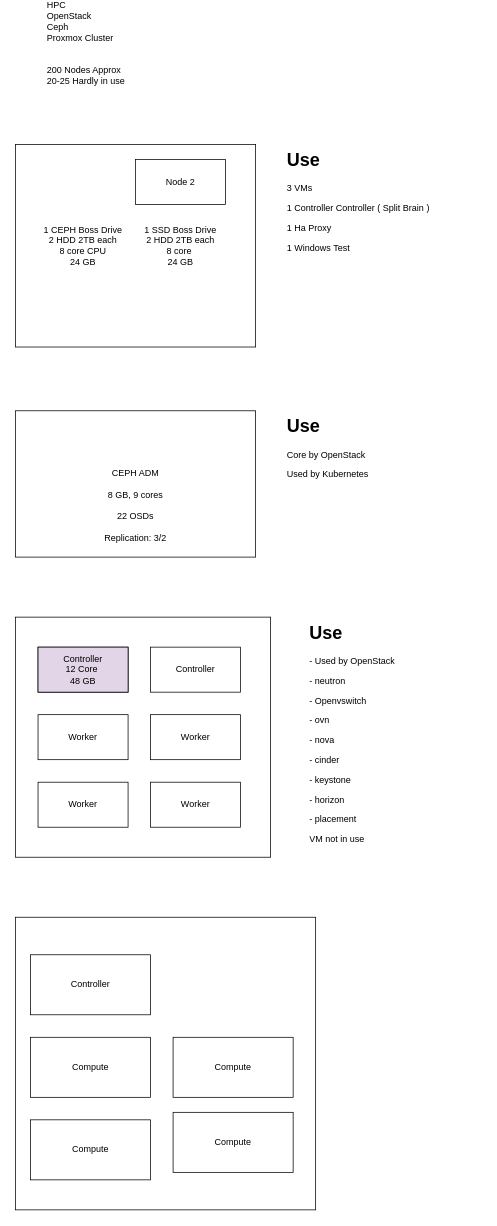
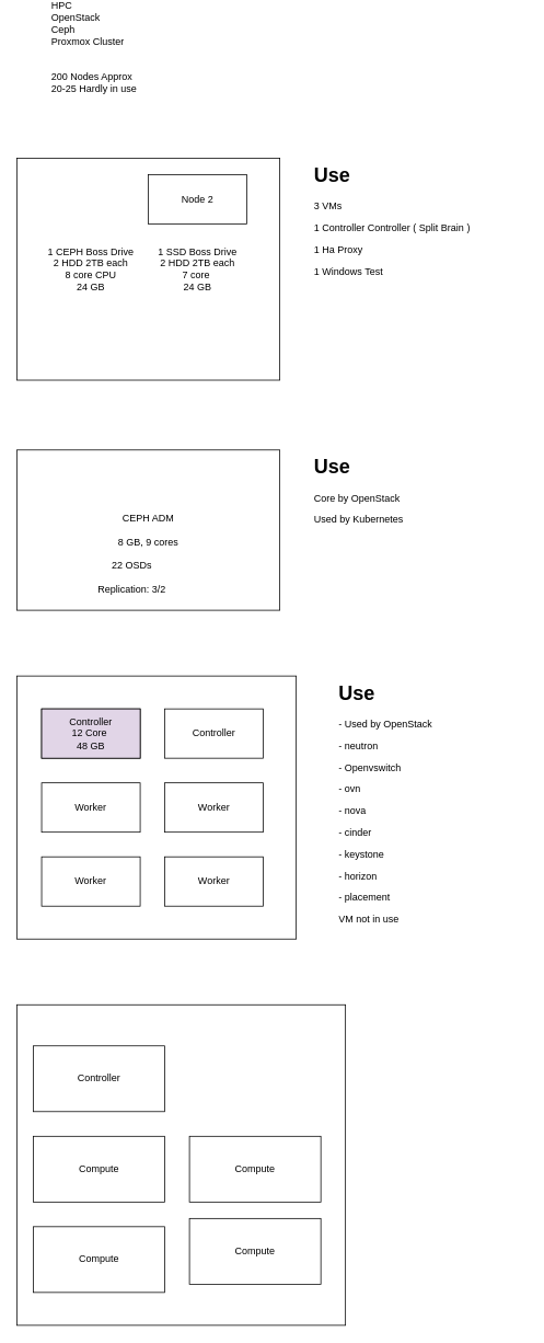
  <mxCell id="0" />
  <mxCell id="1" parent="0" />
  <mxCell id="2" value="" style="rounded=0;whiteSpace=wrap;html=1;" vertex="1" parent="1"><mxGeometry x="20" y="190" width="320" height="270" as="geometry" /></mxCell>
  <mxCell id="3" value="HPC&lt;div&gt;OpenStack&lt;/div&gt;&lt;div&gt;Ceph&lt;/div&gt;&lt;div&gt;Proxmox Cluster&lt;/div&gt;&lt;div&gt;&lt;br&gt;&lt;/div&gt;&lt;div&gt;&lt;br&gt;&lt;/div&gt;&lt;div&gt;200 Nodes Approx&lt;/div&gt;&lt;div&gt;20-25 Hardly in use&lt;/div&gt;" style="text;html=1;align=left;verticalAlign=middle;whiteSpace=wrap;rounded=0;" vertex="1" parent="1"><mxGeometry x="60" y="20" width="150" height="70" as="geometry" /></mxCell>
  <mxCell id="4" value="Node 2" style="rounded=0;whiteSpace=wrap;html=1;labelBackgroundColor=default;" vertex="1" parent="1"><mxGeometry x="180" y="210" width="120" height="60" as="geometry" /></mxCell>
  <mxCell id="5" value="1 CEPH Boss Drive&lt;div&gt;2 HDD 2TB each&lt;/div&gt;&lt;div&gt;8 core CPU&lt;/div&gt;&lt;div&gt;24 GB&lt;/div&gt;" style="text;html=1;align=center;verticalAlign=middle;whiteSpace=wrap;rounded=0;" vertex="1" parent="1"><mxGeometry x="40" y="290" width="140" height="70" as="geometry" /></mxCell>
- <mxCell id="6" value="1 SSD Boss Drive&lt;div&gt;2 HDD 2TB each&lt;/div&gt;&lt;div&gt;8 core&amp;nbsp;&lt;/div&gt;&lt;div&gt;24 GB&lt;/div&gt;" style="text;html=1;align=center;verticalAlign=middle;whiteSpace=wrap;rounded=0;" vertex="1" parent="1"><mxGeometry x="170" y="290" width="140" height="70" as="geometry" /></mxCell>
+ <mxCell id="6" value="1 SSD Boss Drive&lt;div&gt;2 HDD 2TB each&lt;/div&gt;&lt;div&gt;7 core&amp;nbsp;&lt;/div&gt;&lt;div&gt;24 GB&lt;/div&gt;" style="text;html=1;align=center;verticalAlign=middle;whiteSpace=wrap;rounded=0;" vertex="1" parent="1"><mxGeometry x="170" y="290" width="140" height="70" as="geometry" /></mxCell>
  <mxCell id="7" value="&lt;h1 style=&quot;margin-top: 0px;&quot;&gt;Use&lt;/h1&gt;&lt;p&gt;3 VMs&lt;/p&gt;&lt;p&gt;1 Controller Controller ( Split Brain )&lt;/p&gt;&lt;p&gt;1 Ha Proxy&lt;/p&gt;&lt;p&gt;1 Windows Test&lt;/p&gt;" style="text;html=1;whiteSpace=wrap;overflow=hidden;rounded=0;" vertex="1" parent="1"><mxGeometry x="380" y="190" width="230" height="170" as="geometry" /></mxCell>
  <mxCell id="8" value="CEPH ADM&lt;div&gt;&lt;br&gt;&lt;/div&gt;&lt;div&gt;8 GB, 9 cores&lt;/div&gt;" style="rounded=0;whiteSpace=wrap;html=1;" vertex="1" parent="1"><mxGeometry x="20" y="545" width="320" height="195" as="geometry" /></mxCell>
- <mxCell id="9" value="22 OSDs&lt;div&gt;&lt;br&gt;&lt;/div&gt;&lt;div&gt;Replication: 3/2&lt;/div&gt;" style="text;html=1;align=center;verticalAlign=middle;whiteSpace=wrap;rounded=0;" vertex="1" parent="1"><mxGeometry x="115" y="670" width="130" height="60" as="geometry" /></mxCell>
+ <mxCell id="9" value="22 OSDs&lt;div&gt;&lt;br&gt;&lt;/div&gt;&lt;div&gt;Replication: 3/2&lt;/div&gt;" style="text;html=1;align=center;verticalAlign=middle;whiteSpace=wrap;rounded=0;" vertex="1" parent="1"><mxGeometry x="95" y="670" width="130" height="60" as="geometry" /></mxCell>
  <mxCell id="10" value="&lt;h1 style=&quot;margin-top: 0px;&quot;&gt;Use&lt;/h1&gt;&lt;p&gt;Core by OpenStack&lt;/p&gt;&lt;p&gt;Used by Kubernetes&lt;/p&gt;" style="text;html=1;whiteSpace=wrap;overflow=hidden;rounded=0;" vertex="1" parent="1"><mxGeometry x="380" y="545" width="230" height="170" as="geometry" /></mxCell>
  <mxCell id="11" value="" style="group" vertex="1" connectable="0" parent="1"><mxGeometry x="20" y="820" width="620" height="320" as="geometry" /></mxCell>
  <mxCell id="12" value="" style="group" vertex="1" connectable="0" parent="11"><mxGeometry width="340" height="320" as="geometry" /></mxCell>
  <mxCell id="13" value="" style="rounded=0;whiteSpace=wrap;html=1;fillColor=none;" vertex="1" parent="12"><mxGeometry width="340" height="320" as="geometry" /></mxCell>
  <mxCell id="14" value="" style="group" vertex="1" connectable="0" parent="12"><mxGeometry x="30" y="40" width="270" height="240" as="geometry" /></mxCell>
  <mxCell id="15" value="" style="rounded=0;whiteSpace=wrap;html=1;" vertex="1" parent="14"><mxGeometry width="120" height="60" as="geometry" /></mxCell>
  <mxCell id="16" value="Controller&lt;div&gt;12 Core&amp;nbsp;&lt;/div&gt;&lt;div&gt;48 GB&lt;/div&gt;" style="rounded=0;whiteSpace=wrap;html=1;fillColor=#e1d5e7;" vertex="1" parent="14"><mxGeometry width="120" height="60" as="geometry" /></mxCell>
  <mxCell id="17" value="Controller" style="rounded=0;whiteSpace=wrap;html=1;" vertex="1" parent="14"><mxGeometry x="150" width="120" height="60" as="geometry" /></mxCell>
  <mxCell id="18" value="Worker" style="rounded=0;whiteSpace=wrap;html=1;" vertex="1" parent="14"><mxGeometry x="150" y="180" width="120" height="60" as="geometry" /></mxCell>
  <mxCell id="19" value="Worker" style="rounded=0;whiteSpace=wrap;html=1;" vertex="1" parent="14"><mxGeometry x="150" y="90" width="120" height="60" as="geometry" /></mxCell>
  <mxCell id="20" value="Worker" style="rounded=0;whiteSpace=wrap;html=1;" vertex="1" parent="14"><mxGeometry y="90" width="120" height="60" as="geometry" /></mxCell>
  <mxCell id="21" value="Worker" style="rounded=0;whiteSpace=wrap;html=1;" vertex="1" parent="14"><mxGeometry y="180" width="120" height="60" as="geometry" /></mxCell>
  <mxCell id="22" value="&lt;h1 style=&quot;margin-top: 0px;&quot;&gt;Use&lt;/h1&gt;&lt;p&gt;- Used by OpenStack&lt;/p&gt;&lt;p&gt;- neutron&lt;/p&gt;&lt;p&gt;- Openvswitch&lt;/p&gt;&lt;p&gt;- ovn&lt;/p&gt;&lt;p&gt;- nova&lt;/p&gt;&lt;p&gt;- cinder&lt;/p&gt;&lt;p&gt;- keystone&lt;/p&gt;&lt;p&gt;- horizon&lt;/p&gt;&lt;p&gt;- placement&lt;/p&gt;&lt;p&gt;VM not in use&amp;nbsp;&lt;/p&gt;" style="text;html=1;whiteSpace=wrap;overflow=hidden;rounded=0;" vertex="1" parent="11"><mxGeometry x="390" width="230" height="320" as="geometry" /></mxCell>
  <mxCell id="23" value="" style="group" vertex="1" connectable="0" parent="1"><mxGeometry x="20" y="1220" width="400" height="390" as="geometry" /></mxCell>
  <mxCell id="24" value="" style="rounded=0;whiteSpace=wrap;html=1;" vertex="1" parent="23"><mxGeometry width="400" height="390" as="geometry" /></mxCell>
  <mxCell id="25" value="Controller" style="rounded=0;whiteSpace=wrap;html=1;" vertex="1" parent="23"><mxGeometry x="20" y="50" width="160" height="80" as="geometry" /></mxCell>
  <mxCell id="26" value="Compute" style="rounded=0;whiteSpace=wrap;html=1;" vertex="1" parent="23"><mxGeometry x="20" y="160" width="160" height="80" as="geometry" /></mxCell>
  <mxCell id="27" value="Compute" style="rounded=0;whiteSpace=wrap;html=1;" vertex="1" parent="23"><mxGeometry x="210" y="260" width="160" height="80" as="geometry" /></mxCell>
  <mxCell id="28" value="Compute" style="rounded=0;whiteSpace=wrap;html=1;" vertex="1" parent="23"><mxGeometry x="20" y="270" width="160" height="80" as="geometry" /></mxCell>
  <mxCell id="29" value="Compute" style="rounded=0;whiteSpace=wrap;html=1;" vertex="1" parent="23"><mxGeometry x="210" y="160" width="160" height="80" as="geometry" /></mxCell>
